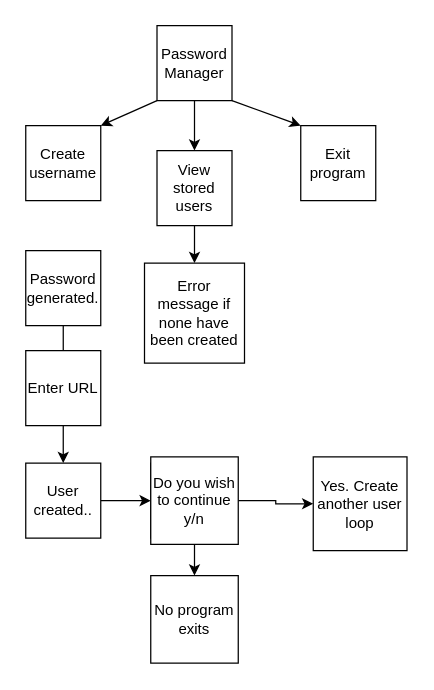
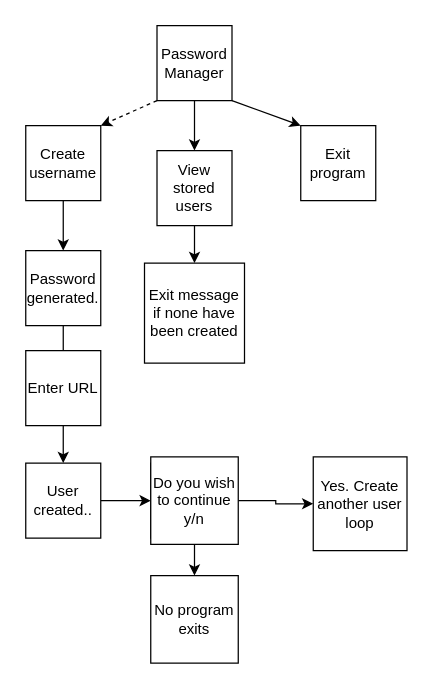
  <mxCell id="0" />
  <mxCell id="1" parent="0" />
  <mxCell id="2" value="Password Manager" style="whiteSpace=wrap;html=1;aspect=fixed;" vertex="1" parent="1"><mxGeometry x="125" y="20" width="60" height="60" as="geometry" /></mxCell>
  <mxCell id="3" value="Exit program" style="whiteSpace=wrap;html=1;aspect=fixed;" vertex="1" parent="1"><mxGeometry x="240" y="100" width="60" height="60" as="geometry" /></mxCell>
+ <mxCell id="4" value="" style="edgeStyle=orthogonalEdgeStyle;rounded=0;orthogonalLoop=1;jettySize=auto;html=1;" edge="1" parent="1" source="5" target="7"><mxGeometry relative="1" as="geometry" /></mxCell>
  <mxCell id="5" value="Create username" style="whiteSpace=wrap;html=1;aspect=fixed;" vertex="1" parent="1"><mxGeometry x="20" y="100" width="60" height="60" as="geometry" /></mxCell>
  <mxCell id="6" value="" style="edgeStyle=orthogonalEdgeStyle;rounded=0;orthogonalLoop=1;jettySize=auto;html=1;" edge="1" parent="1" source="7" target="11"><mxGeometry relative="1" as="geometry" /></mxCell>
  <mxCell id="7" value="Password generated." style="whiteSpace=wrap;html=1;aspect=fixed;" vertex="1" parent="1"><mxGeometry x="20" y="200" width="60" height="60" as="geometry" /></mxCell>
  <mxCell id="8" style="edgeStyle=orthogonalEdgeStyle;rounded=0;orthogonalLoop=1;jettySize=auto;html=1;exitX=0.5;exitY=1;exitDx=0;exitDy=0;" edge="1" parent="1" source="2" target="2"><mxGeometry relative="1" as="geometry" /></mxCell>
  <mxCell id="9" value="Enter URL" style="whiteSpace=wrap;html=1;aspect=fixed;" vertex="1" parent="1"><mxGeometry x="20" y="280" width="60" height="60" as="geometry" /></mxCell>
  <mxCell id="10" value="" style="edgeStyle=orthogonalEdgeStyle;rounded=0;orthogonalLoop=1;jettySize=auto;html=1;" edge="1" parent="1" source="11" target="14"><mxGeometry relative="1" as="geometry" /></mxCell>
  <mxCell id="11" value="User created.." style="whiteSpace=wrap;html=1;aspect=fixed;" vertex="1" parent="1"><mxGeometry x="20" y="370" width="60" height="60" as="geometry" /></mxCell>
  <mxCell id="12" value="" style="endArrow=classic;html=1;rounded=0;entryX=0;entryY=0;entryDx=0;entryDy=0;exitX=1;exitY=1;exitDx=0;exitDy=0;" edge="1" parent="1" source="2" target="3"><mxGeometry width="50" height="50" relative="1" as="geometry"><mxPoint x="140" y="110" as="sourcePoint" /><mxPoint x="190" y="60" as="targetPoint" /></mxGeometry></mxCell>
- <mxCell id="13" value="" style="endArrow=classic;html=1;rounded=0;entryX=1;entryY=0;entryDx=0;entryDy=0;exitX=0;exitY=1;exitDx=0;exitDy=0;" edge="1" parent="1" source="2" target="5"><mxGeometry width="50" height="50" relative="1" as="geometry"><mxPoint x="140" y="110" as="sourcePoint" /><mxPoint x="190" y="60" as="targetPoint" /></mxGeometry></mxCell>
+ <mxCell id="13" value="" style="endArrow=classic;html=1;rounded=0;entryX=1;entryY=0;entryDx=0;entryDy=0;exitX=0;exitY=1;exitDx=0;exitDy=0;dashed=1;" edge="1" parent="1" source="2" target="5"><mxGeometry width="50" height="50" relative="1" as="geometry"><mxPoint x="140" y="110" as="sourcePoint" /><mxPoint x="190" y="60" as="targetPoint" /></mxGeometry></mxCell>
  <mxCell id="14" value="Do you wish to continue y/n" style="whiteSpace=wrap;html=1;aspect=fixed;" vertex="1" parent="1"><mxGeometry x="120" y="370" width="60" height="60" as="geometry" /></mxCell>
  <mxCell id="15" value="" style="edgeStyle=orthogonalEdgeStyle;rounded=0;orthogonalLoop=1;jettySize=auto;html=1;" edge="1" parent="1" source="16" target="18"><mxGeometry relative="1" as="geometry" /></mxCell>
  <mxCell id="16" value="View stored users" style="whiteSpace=wrap;html=1;aspect=fixed;" vertex="1" parent="1"><mxGeometry x="125" y="120" width="60" height="60" as="geometry" /></mxCell>
  <mxCell id="17" value="" style="endArrow=classic;html=1;rounded=0;entryX=0.5;entryY=0;entryDx=0;entryDy=0;exitX=0.5;exitY=1;exitDx=0;exitDy=0;" edge="1" parent="1" source="2" target="16"><mxGeometry width="50" height="50" relative="1" as="geometry"><mxPoint x="140" y="280" as="sourcePoint" /><mxPoint x="190" y="230" as="targetPoint" /></mxGeometry></mxCell>
- <mxCell id="18" value="Error message if none have been created" style="whiteSpace=wrap;html=1;aspect=fixed;" vertex="1" parent="1"><mxGeometry x="115" y="210" width="80" height="80" as="geometry" /></mxCell>
+ <mxCell id="18" value="Exit message if none have been created" style="whiteSpace=wrap;html=1;aspect=fixed;" vertex="1" parent="1"><mxGeometry x="115" y="210" width="80" height="80" as="geometry" /></mxCell>
  <mxCell id="19" value="" style="edgeStyle=orthogonalEdgeStyle;rounded=0;orthogonalLoop=1;jettySize=auto;html=1;" edge="1" parent="1" source="21" target="22"><mxGeometry relative="1" as="geometry" /></mxCell>
  <mxCell id="20" value="" style="edgeStyle=orthogonalEdgeStyle;rounded=0;orthogonalLoop=1;jettySize=auto;html=1;" edge="1" parent="1" source="21" target="23"><mxGeometry relative="1" as="geometry" /></mxCell>
  <mxCell id="21" value="Do you wish to continue y/n" style="whiteSpace=wrap;html=1;aspect=fixed;" vertex="1" parent="1"><mxGeometry x="120" y="365" width="70" height="70" as="geometry" /></mxCell>
  <mxCell id="22" value="No program exits" style="whiteSpace=wrap;html=1;aspect=fixed;" vertex="1" parent="1"><mxGeometry x="120" y="460" width="70" height="70" as="geometry" /></mxCell>
  <mxCell id="23" value="Yes. Create another user loop" style="whiteSpace=wrap;html=1;aspect=fixed;" vertex="1" parent="1"><mxGeometry x="250" y="365" width="75" height="75" as="geometry" /></mxCell>
